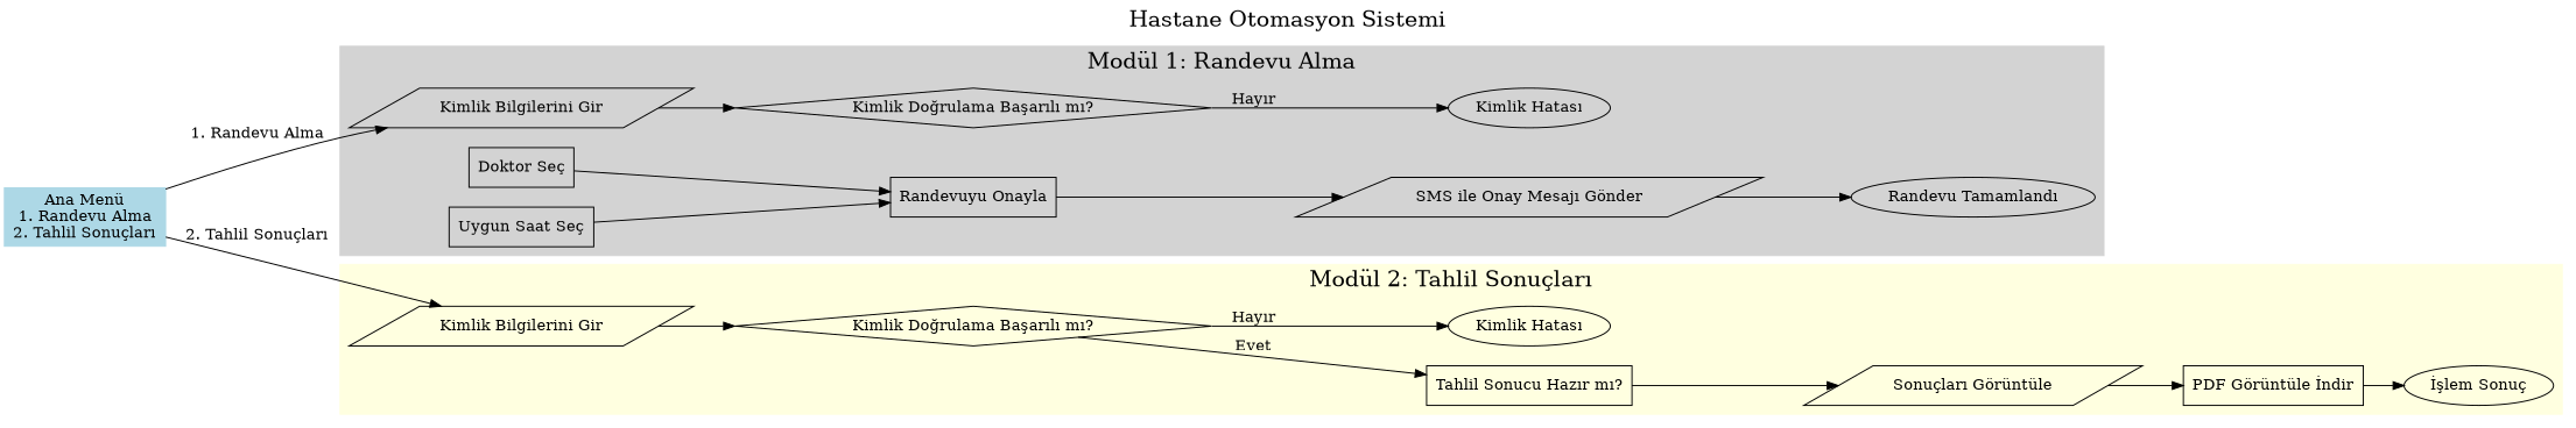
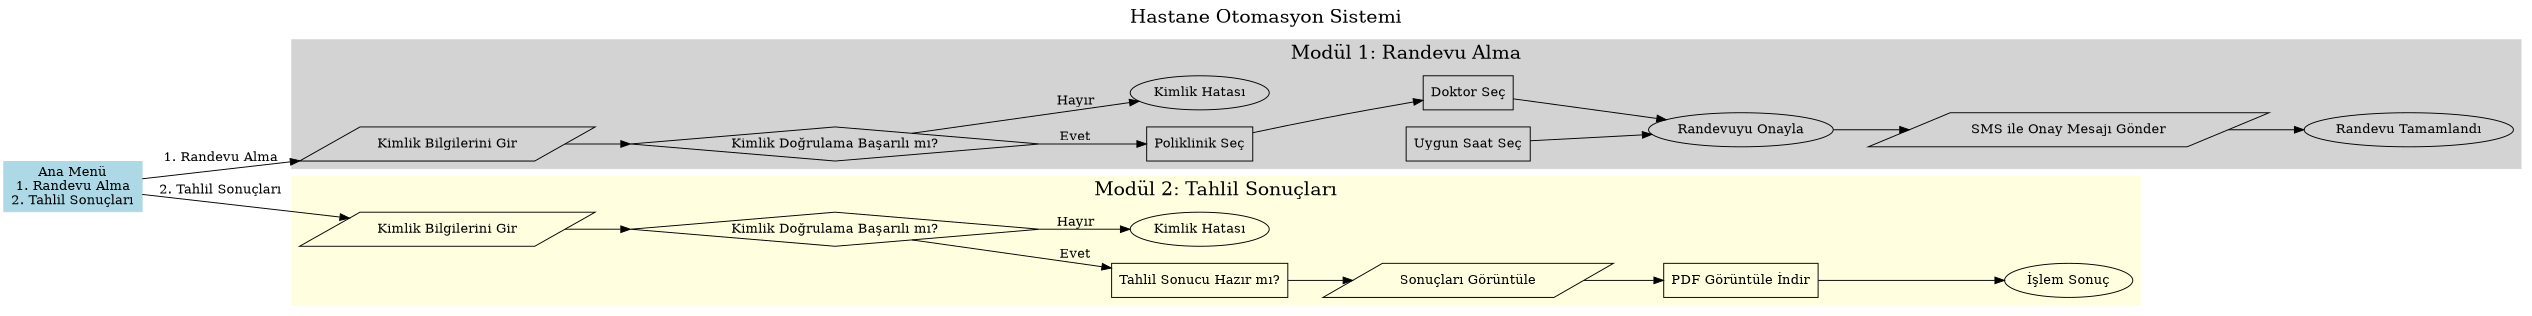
  digraph {
    fontsize=20
    label="Hastane Otomasyon Sistemi"
    labelloc=top
    rankdir=LR
    node [shape=box]
    n1 [label="Kimlik Bilgilerini Gir" shape=parallelogram]
    n2 [label="Kimlik Doğrulama Başarılı mı?" shape=diamond]
+   n3 [label="Poliklinik Seç"]
    n4 [label="Kimlik Hatası" shape=ellipse]
    n5 [label="Doktor Seç"]
    n6 [label="Uygun Saat Seç"]
-   n7 [label="Randevuyu Onayla"]
+   n7 [label="Randevuyu Onayla" shape=ellipse]
    n8 [label="SMS ile Onay Mesajı Gönder" shape=parallelogram]
    n9 [label="Randevu Tamamlandı" shape=ellipse]
    n10 [label="Kimlik Bilgilerini Gir" shape=parallelogram]
    n11 [label="Kimlik Doğrulama Başarılı mı?" shape=diamond]
    n12 [label="Tahlil Sonucu Hazır mı?"]
    n13 [label="Kimlik Hatası" shape=ellipse]
    n14 [label="Sonuçları Görüntüle" shape=parallelogram]
    n15 [label="PDF Görüntüle İndir"]
    n16 [label="İşlem Sonuç" shape=ellipse]
    n17 [color=lightblue label="Ana Menü\n1. Randevu Alma\n2. Tahlil Sonuçları" style=filled]
    subgraph cluster_1 {
      color=lightgrey
      label="Modül 1: Randevu Alma"
      style=filled
      n1
      n2
+     n3
      n4
      n5
      n6
      n7
      n8
      n9
    }
    subgraph cluster_2 {
      color=lightyellow
      label="Modül 2: Tahlil Sonuçları"
      style=filled
      n10
      n11
      n12
      n13
      n14
      n15
      n16
    }
    n1 -> n2
+   n2 -> n3 [label=Evet]
    n2 -> n4 [label="Hayır"]
+   n3 -> n5
    n5 -> n7
    n6 -> n7
    n7 -> n8
    n8 -> n9
    n10 -> n11
    n11 -> n12 [label=Evet]
    n11 -> n13 [label="Hayır"]
    n12 -> n14
    n14 -> n15
    n15 -> n16
    n17 -> n1 [label="1. Randevu Alma"]
    n17 -> n10 [label="2. Tahlil Sonuçları"]
  }
